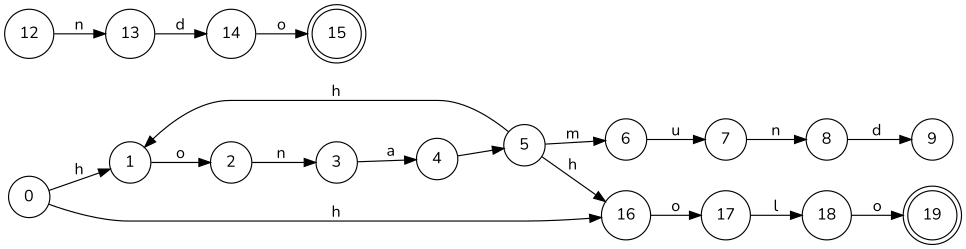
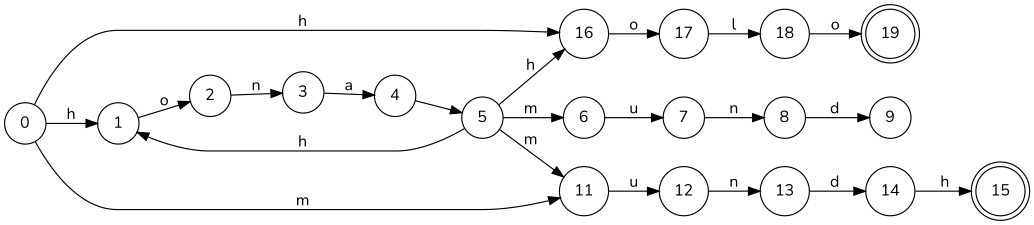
  digraph {
    fontname=Nunito
    rankdir=LR
    node [fontname=Nunito shape=circle]
    edge [fontname=Nunito]
    n1 [label=0]
    n2 [label=1]
    n3 [label=16]
+   n4 [label=11]
    n5 [label=2]
    n6 [label=17]
    n7 [label=12]
    n8 [label=3]
    n9 [label=18]
    n10 [label=13]
    n11 [label=4]
    n12 [label=19 shape=doublecircle]
    n13 [label=14]
    n14 [label=5]
    n15 [label=15 shape=doublecircle]
    n16 [label=6]
    n17 [label=7]
    n18 [label=8]
    n19 [label=9]
    n1 -> n2 [label=h]
    n1 -> n3 [label=h]
+   n1 -> n4 [label=m]
    n2 -> n5 [label=o]
    n3 -> n6 [label=o]
+   n4 -> n7 [label=u]
    n5 -> n8 [label=n]
    n6 -> n9 [label=l]
    n7 -> n10 [label=n]
    n8 -> n11 [label=a]
    n9 -> n12 [label=o]
    n10 -> n13 [label=d]
    n11 -> n14 [label=" "]
-   n13 -> n15 [label=o]
+   n13 -> n15 [label=h]
    n14 -> n2 [label=h]
    n14 -> n3 [label=h]
+   n14 -> n4 [label=m]
    n14 -> n16 [label=m]
    n16 -> n17 [label=u]
    n17 -> n18 [label=n]
    n18 -> n19 [label=d]
  }
